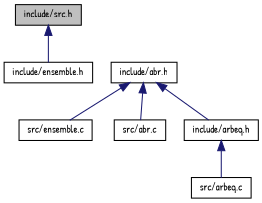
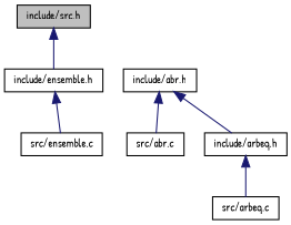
  digraph {
    fontname="Patrick Hand"
    node [color=black fillcolor=white fontname="Patrick Hand" fontsize=10 shape=record style=filled]
    edge [color=midnightblue dir=back fontname="Patrick Hand" fontsize=10 labelfontname=Helvetica labelfontsize=10 style=solid]
    n1 [fillcolor=grey75 fontcolor=black height=0.2 label="include/src.h" width=0.4]
    n2 [height=0.2 label="include/ensemble.h" width=0.4]
    n3 [height=0.2 label="src/ensemble.c" width=0.4]
    n4 [height=0.2 label="include/abr.h" width=0.4]
    n5 [height=0.2 label="src/abr.c" width=0.4]
    n6 [height=0.2 label="include/arbeq.h" width=0.4]
    n7 [height=0.2 label="src/arbeq.c" width=0.4]
    n1 -> n2
-   n4 -> n3
+   n2 -> n3
    n4 -> n5
    n4 -> n6
    n6 -> n7
  }
